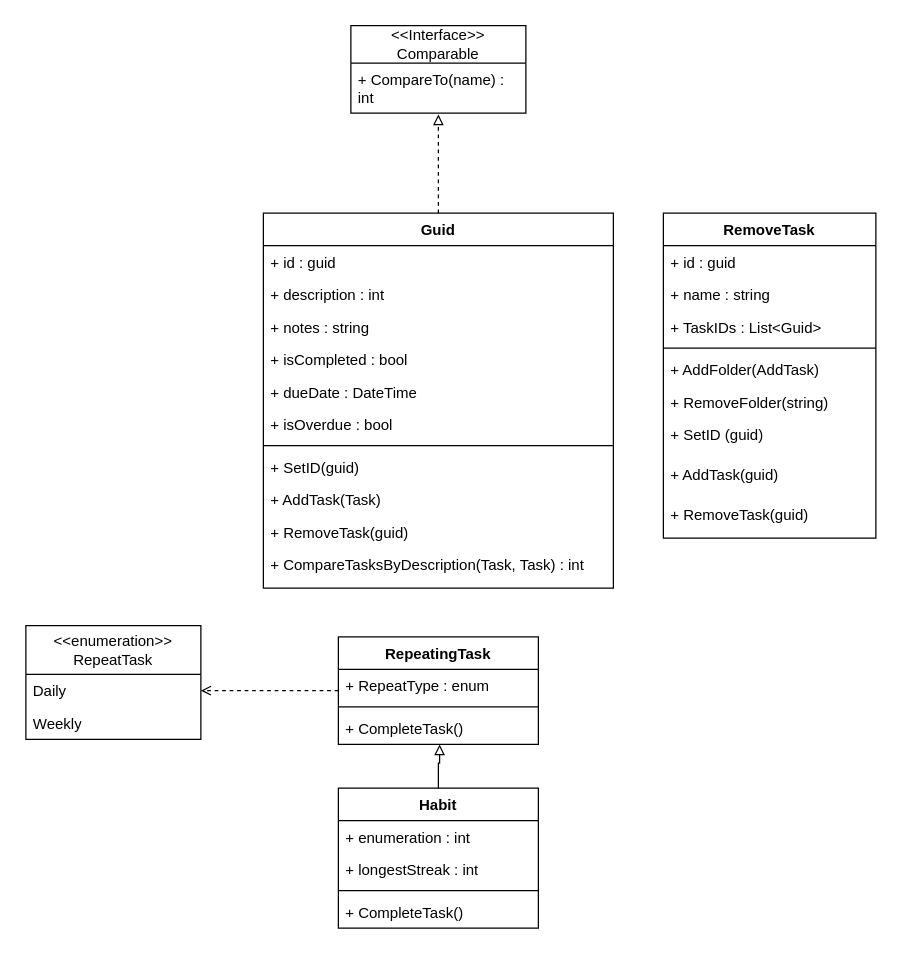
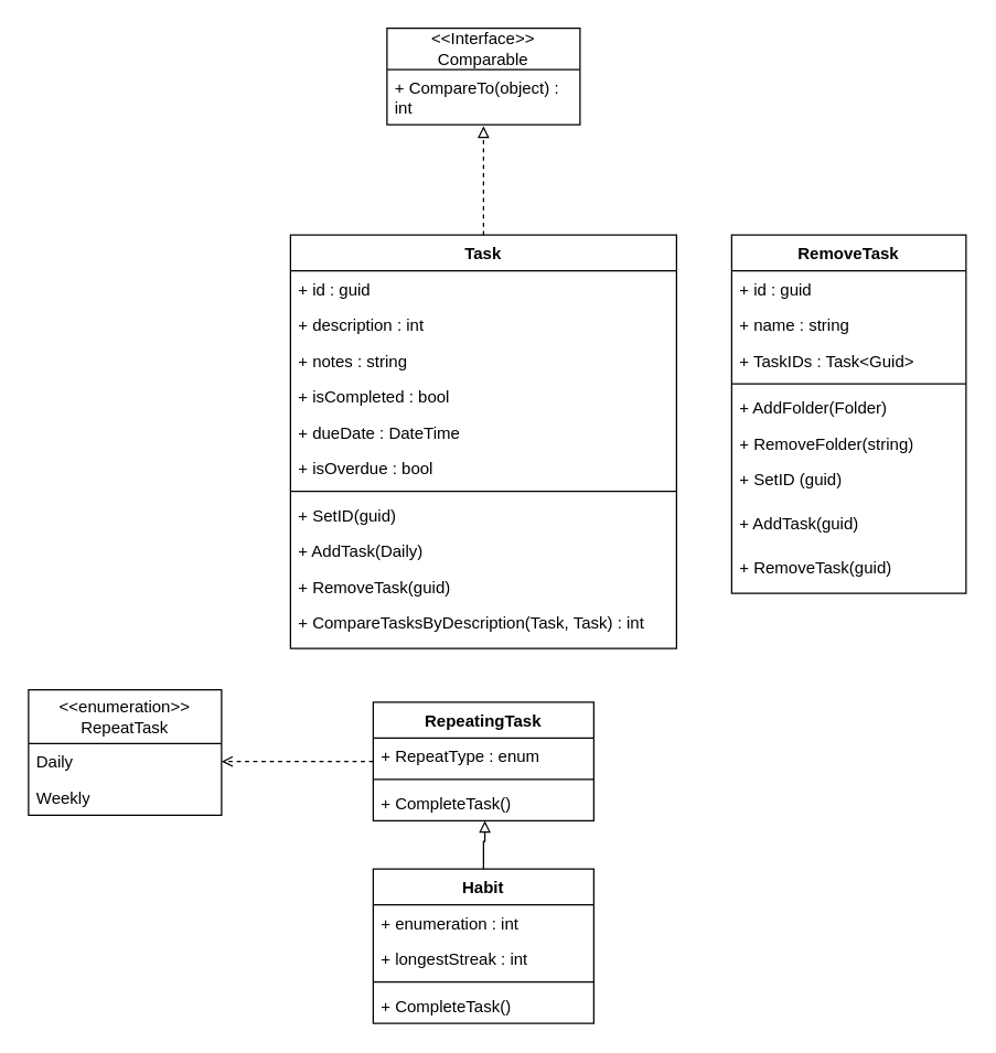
  <mxCell id="0" />
  <mxCell id="1" parent="0" />
- <mxCell id="2" value="Guid" style="swimlane;fontStyle=1;align=center;verticalAlign=top;childLayout=stackLayout;horizontal=1;startSize=26;horizontalStack=0;resizeParent=1;resizeParentMax=0;resizeLast=0;collapsible=1;marginBottom=0;whiteSpace=wrap;html=1;" vertex="1" parent="1"><mxGeometry x="210" y="170" width="280" height="300" as="geometry" /></mxCell>
+ <mxCell id="2" value="Task" style="swimlane;fontStyle=1;align=center;verticalAlign=top;childLayout=stackLayout;horizontal=1;startSize=26;horizontalStack=0;resizeParent=1;resizeParentMax=0;resizeLast=0;collapsible=1;marginBottom=0;whiteSpace=wrap;html=1;" vertex="1" parent="1"><mxGeometry x="210" y="170" width="280" height="300" as="geometry" /></mxCell>
  <mxCell id="3" value="+ id : guid&lt;div&gt;&lt;br&gt;&lt;/div&gt;" style="text;strokeColor=none;fillColor=none;align=left;verticalAlign=top;spacingLeft=4;spacingRight=4;overflow=hidden;rotatable=0;points=[[0,0.5],[1,0.5]];portConstraint=eastwest;whiteSpace=wrap;html=1;" vertex="1" parent="2"><mxGeometry y="26" width="280" height="26" as="geometry" /></mxCell>
  <mxCell id="4" value="+ description : int" style="text;strokeColor=none;fillColor=none;align=left;verticalAlign=top;spacingLeft=4;spacingRight=4;overflow=hidden;rotatable=0;points=[[0,0.5],[1,0.5]];portConstraint=eastwest;whiteSpace=wrap;html=1;" vertex="1" parent="2"><mxGeometry y="52" width="280" height="26" as="geometry" /></mxCell>
  <mxCell id="5" value="+ notes : string" style="text;strokeColor=none;fillColor=none;align=left;verticalAlign=top;spacingLeft=4;spacingRight=4;overflow=hidden;rotatable=0;points=[[0,0.5],[1,0.5]];portConstraint=eastwest;whiteSpace=wrap;html=1;" vertex="1" parent="2"><mxGeometry y="78" width="280" height="26" as="geometry" /></mxCell>
  <mxCell id="6" value="+ isCompleted : bool" style="text;strokeColor=none;fillColor=none;align=left;verticalAlign=top;spacingLeft=4;spacingRight=4;overflow=hidden;rotatable=0;points=[[0,0.5],[1,0.5]];portConstraint=eastwest;whiteSpace=wrap;html=1;" vertex="1" parent="2"><mxGeometry y="104" width="280" height="26" as="geometry" /></mxCell>
  <mxCell id="7" value="+ dueDate : DateTime" style="text;strokeColor=none;fillColor=none;align=left;verticalAlign=top;spacingLeft=4;spacingRight=4;overflow=hidden;rotatable=0;points=[[0,0.5],[1,0.5]];portConstraint=eastwest;whiteSpace=wrap;html=1;" vertex="1" parent="2"><mxGeometry y="130" width="280" height="26" as="geometry" /></mxCell>
  <mxCell id="8" value="+ isOverdue : bool" style="text;strokeColor=none;fillColor=none;align=left;verticalAlign=top;spacingLeft=4;spacingRight=4;overflow=hidden;rotatable=0;points=[[0,0.5],[1,0.5]];portConstraint=eastwest;whiteSpace=wrap;html=1;" vertex="1" parent="2"><mxGeometry y="156" width="280" height="26" as="geometry" /></mxCell>
  <mxCell id="9" value="" style="line;strokeWidth=1;fillColor=none;align=left;verticalAlign=middle;spacingTop=-1;spacingLeft=3;spacingRight=3;rotatable=0;labelPosition=right;points=[];portConstraint=eastwest;strokeColor=inherit;" vertex="1" parent="2"><mxGeometry y="182" width="280" height="8" as="geometry" /></mxCell>
  <mxCell id="10" value="+ SetID(guid)" style="text;strokeColor=none;fillColor=none;align=left;verticalAlign=top;spacingLeft=4;spacingRight=4;overflow=hidden;rotatable=0;points=[[0,0.5],[1,0.5]];portConstraint=eastwest;whiteSpace=wrap;html=1;" vertex="1" parent="2"><mxGeometry y="190" width="280" height="26" as="geometry" /></mxCell>
- <mxCell id="11" value="+ AddTask(Task)" style="text;strokeColor=none;fillColor=none;align=left;verticalAlign=top;spacingLeft=4;spacingRight=4;overflow=hidden;rotatable=0;points=[[0,0.5],[1,0.5]];portConstraint=eastwest;whiteSpace=wrap;html=1;" vertex="1" parent="2"><mxGeometry y="216" width="280" height="26" as="geometry" /></mxCell>
+ <mxCell id="11" value="+ AddTask(Daily)" style="text;strokeColor=none;fillColor=none;align=left;verticalAlign=top;spacingLeft=4;spacingRight=4;overflow=hidden;rotatable=0;points=[[0,0.5],[1,0.5]];portConstraint=eastwest;whiteSpace=wrap;html=1;" vertex="1" parent="2"><mxGeometry y="216" width="280" height="26" as="geometry" /></mxCell>
  <mxCell id="12" value="+ RemoveTask(guid)" style="text;strokeColor=none;fillColor=none;align=left;verticalAlign=top;spacingLeft=4;spacingRight=4;overflow=hidden;rotatable=0;points=[[0,0.5],[1,0.5]];portConstraint=eastwest;whiteSpace=wrap;html=1;" vertex="1" parent="2"><mxGeometry y="242" width="280" height="26" as="geometry" /></mxCell>
  <mxCell id="13" value="+ CompareTasksByDescription(Task, Task) : int" style="text;strokeColor=none;fillColor=none;align=left;verticalAlign=top;spacingLeft=4;spacingRight=4;overflow=hidden;rotatable=0;points=[[0,0.5],[1,0.5]];portConstraint=eastwest;whiteSpace=wrap;html=1;" vertex="1" parent="2"><mxGeometry y="268" width="280" height="32" as="geometry" /></mxCell>
  <mxCell id="14" value="&amp;lt;&amp;lt;Interface&amp;gt;&amp;gt;&lt;div&gt;Comparable&lt;/div&gt;" style="swimlane;fontStyle=0;childLayout=stackLayout;horizontal=1;startSize=30;fillColor=none;horizontalStack=0;resizeParent=1;resizeParentMax=0;resizeLast=0;collapsible=1;marginBottom=0;whiteSpace=wrap;html=1;" vertex="1" parent="1"><mxGeometry x="280" y="20" width="140" height="70" as="geometry" /></mxCell>
- <mxCell id="15" value="+ CompareTo(name) : int" style="text;strokeColor=none;fillColor=none;align=left;verticalAlign=top;spacingLeft=4;spacingRight=4;overflow=hidden;rotatable=0;points=[[0,0.5],[1,0.5]];portConstraint=eastwest;whiteSpace=wrap;html=1;" vertex="1" parent="14"><mxGeometry y="30" width="140" height="40" as="geometry" /></mxCell>
+ <mxCell id="15" value="+ CompareTo(object) : int" style="text;strokeColor=none;fillColor=none;align=left;verticalAlign=top;spacingLeft=4;spacingRight=4;overflow=hidden;rotatable=0;points=[[0,0.5],[1,0.5]];portConstraint=eastwest;whiteSpace=wrap;html=1;" vertex="1" parent="14"><mxGeometry y="30" width="140" height="40" as="geometry" /></mxCell>
  <mxCell id="16" style="edgeStyle=orthogonalEdgeStyle;rounded=0;orthogonalLoop=1;jettySize=auto;html=1;entryX=0.5;entryY=1.025;entryDx=0;entryDy=0;entryPerimeter=0;endArrow=block;endFill=0;dashed=1;" edge="1" parent="1" source="2" target="15"><mxGeometry relative="1" as="geometry" /></mxCell>
  <mxCell id="17" style="edgeStyle=orthogonalEdgeStyle;rounded=0;orthogonalLoop=1;jettySize=auto;html=1;endArrow=open;endFill=0;entryX=1;entryY=0.5;entryDx=0;entryDy=0;dashed=1;" edge="1" parent="1" source="18" target="23"><mxGeometry relative="1" as="geometry"><mxPoint x="180" y="552" as="targetPoint" /></mxGeometry></mxCell>
  <mxCell id="18" value="RepeatingTask" style="swimlane;fontStyle=1;align=center;verticalAlign=top;childLayout=stackLayout;horizontal=1;startSize=26;horizontalStack=0;resizeParent=1;resizeParentMax=0;resizeLast=0;collapsible=1;marginBottom=0;whiteSpace=wrap;html=1;" vertex="1" parent="1"><mxGeometry x="270" y="509" width="160" height="86" as="geometry" /></mxCell>
  <mxCell id="19" value="+ RepeatType : enum" style="text;strokeColor=none;fillColor=none;align=left;verticalAlign=top;spacingLeft=4;spacingRight=4;overflow=hidden;rotatable=0;points=[[0,0.5],[1,0.5]];portConstraint=eastwest;whiteSpace=wrap;html=1;" vertex="1" parent="18"><mxGeometry y="26" width="160" height="26" as="geometry" /></mxCell>
  <mxCell id="20" value="" style="line;strokeWidth=1;fillColor=none;align=left;verticalAlign=middle;spacingTop=-1;spacingLeft=3;spacingRight=3;rotatable=0;labelPosition=right;points=[];portConstraint=eastwest;strokeColor=inherit;" vertex="1" parent="18"><mxGeometry y="52" width="160" height="8" as="geometry" /></mxCell>
  <mxCell id="21" value="+ CompleteTask()" style="text;strokeColor=none;fillColor=none;align=left;verticalAlign=top;spacingLeft=4;spacingRight=4;overflow=hidden;rotatable=0;points=[[0,0.5],[1,0.5]];portConstraint=eastwest;whiteSpace=wrap;html=1;" vertex="1" parent="18"><mxGeometry y="60" width="160" height="26" as="geometry" /></mxCell>
  <mxCell id="22" value="&amp;lt;&amp;lt;enumeration&amp;gt;&amp;gt;&lt;div&gt;RepeatTask&lt;/div&gt;" style="swimlane;fontStyle=0;childLayout=stackLayout;horizontal=1;startSize=39;fillColor=none;horizontalStack=0;resizeParent=1;resizeParentMax=0;resizeLast=0;collapsible=1;marginBottom=0;whiteSpace=wrap;html=1;" vertex="1" parent="1"><mxGeometry x="20" y="500" width="140" height="91" as="geometry" /></mxCell>
  <mxCell id="23" value="Daily" style="text;strokeColor=none;fillColor=none;align=left;verticalAlign=top;spacingLeft=4;spacingRight=4;overflow=hidden;rotatable=0;points=[[0,0.5],[1,0.5]];portConstraint=eastwest;whiteSpace=wrap;html=1;" vertex="1" parent="22"><mxGeometry y="39" width="140" height="26" as="geometry" /></mxCell>
  <mxCell id="24" value="Weekly" style="text;strokeColor=none;fillColor=none;align=left;verticalAlign=top;spacingLeft=4;spacingRight=4;overflow=hidden;rotatable=0;points=[[0,0.5],[1,0.5]];portConstraint=eastwest;whiteSpace=wrap;html=1;" vertex="1" parent="22"><mxGeometry y="65" width="140" height="26" as="geometry" /></mxCell>
  <mxCell id="25" value="Habit" style="swimlane;fontStyle=1;align=center;verticalAlign=top;childLayout=stackLayout;horizontal=1;startSize=26;horizontalStack=0;resizeParent=1;resizeParentMax=0;resizeLast=0;collapsible=1;marginBottom=0;whiteSpace=wrap;html=1;" vertex="1" parent="1"><mxGeometry x="270" y="630" width="160" height="112" as="geometry" /></mxCell>
  <mxCell id="26" value="+ enumeration : int" style="text;strokeColor=none;fillColor=none;align=left;verticalAlign=top;spacingLeft=4;spacingRight=4;overflow=hidden;rotatable=0;points=[[0,0.5],[1,0.5]];portConstraint=eastwest;whiteSpace=wrap;html=1;" vertex="1" parent="25"><mxGeometry y="26" width="160" height="26" as="geometry" /></mxCell>
  <mxCell id="27" value="+ longestStreak : int" style="text;strokeColor=none;fillColor=none;align=left;verticalAlign=top;spacingLeft=4;spacingRight=4;overflow=hidden;rotatable=0;points=[[0,0.5],[1,0.5]];portConstraint=eastwest;whiteSpace=wrap;html=1;" vertex="1" parent="25"><mxGeometry y="52" width="160" height="26" as="geometry" /></mxCell>
  <mxCell id="28" value="" style="line;strokeWidth=1;fillColor=none;align=left;verticalAlign=middle;spacingTop=-1;spacingLeft=3;spacingRight=3;rotatable=0;labelPosition=right;points=[];portConstraint=eastwest;strokeColor=inherit;" vertex="1" parent="25"><mxGeometry y="78" width="160" height="8" as="geometry" /></mxCell>
  <mxCell id="29" value="+ CompleteTask()" style="text;strokeColor=none;fillColor=none;align=left;verticalAlign=top;spacingLeft=4;spacingRight=4;overflow=hidden;rotatable=0;points=[[0,0.5],[1,0.5]];portConstraint=eastwest;whiteSpace=wrap;html=1;" vertex="1" parent="25"><mxGeometry y="86" width="160" height="26" as="geometry" /></mxCell>
  <mxCell id="30" style="edgeStyle=orthogonalEdgeStyle;rounded=0;orthogonalLoop=1;jettySize=auto;html=1;entryX=0.506;entryY=1;entryDx=0;entryDy=0;entryPerimeter=0;endArrow=block;endFill=0;" edge="1" parent="1" source="25" target="21"><mxGeometry relative="1" as="geometry" /></mxCell>
  <mxCell id="31" value="RemoveTask" style="swimlane;fontStyle=1;align=center;verticalAlign=top;childLayout=stackLayout;horizontal=1;startSize=26;horizontalStack=0;resizeParent=1;resizeParentMax=0;resizeLast=0;collapsible=1;marginBottom=0;whiteSpace=wrap;html=1;" vertex="1" parent="1"><mxGeometry x="530" y="170" width="170" height="260" as="geometry" /></mxCell>
  <mxCell id="32" value="+ id : guid&lt;div&gt;&lt;br&gt;&lt;/div&gt;" style="text;strokeColor=none;fillColor=none;align=left;verticalAlign=top;spacingLeft=4;spacingRight=4;overflow=hidden;rotatable=0;points=[[0,0.5],[1,0.5]];portConstraint=eastwest;whiteSpace=wrap;html=1;" vertex="1" parent="31"><mxGeometry y="26" width="170" height="26" as="geometry" /></mxCell>
  <mxCell id="33" value="+ name : string" style="text;strokeColor=none;fillColor=none;align=left;verticalAlign=top;spacingLeft=4;spacingRight=4;overflow=hidden;rotatable=0;points=[[0,0.5],[1,0.5]];portConstraint=eastwest;whiteSpace=wrap;html=1;" vertex="1" parent="31"><mxGeometry y="52" width="170" height="26" as="geometry" /></mxCell>
- <mxCell id="34" value="+ TaskIDs : List&amp;lt;Guid&amp;gt;" style="text;strokeColor=none;fillColor=none;align=left;verticalAlign=top;spacingLeft=4;spacingRight=4;overflow=hidden;rotatable=0;points=[[0,0.5],[1,0.5]];portConstraint=eastwest;whiteSpace=wrap;html=1;" vertex="1" parent="31"><mxGeometry y="78" width="170" height="26" as="geometry" /></mxCell>
+ <mxCell id="34" value="+ TaskIDs : Task&amp;lt;Guid&amp;gt;" style="text;strokeColor=none;fillColor=none;align=left;verticalAlign=top;spacingLeft=4;spacingRight=4;overflow=hidden;rotatable=0;points=[[0,0.5],[1,0.5]];portConstraint=eastwest;whiteSpace=wrap;html=1;" vertex="1" parent="31"><mxGeometry y="78" width="170" height="26" as="geometry" /></mxCell>
  <mxCell id="35" value="" style="line;strokeWidth=1;fillColor=none;align=left;verticalAlign=middle;spacingTop=-1;spacingLeft=3;spacingRight=3;rotatable=0;labelPosition=right;points=[];portConstraint=eastwest;strokeColor=inherit;" vertex="1" parent="31"><mxGeometry y="104" width="170" height="8" as="geometry" /></mxCell>
- <mxCell id="36" value="+ AddFolder(AddTask)" style="text;strokeColor=none;fillColor=none;align=left;verticalAlign=top;spacingLeft=4;spacingRight=4;overflow=hidden;rotatable=0;points=[[0,0.5],[1,0.5]];portConstraint=eastwest;whiteSpace=wrap;html=1;" vertex="1" parent="31"><mxGeometry y="112" width="170" height="26" as="geometry" /></mxCell>
+ <mxCell id="36" value="+ AddFolder(Folder)" style="text;strokeColor=none;fillColor=none;align=left;verticalAlign=top;spacingLeft=4;spacingRight=4;overflow=hidden;rotatable=0;points=[[0,0.5],[1,0.5]];portConstraint=eastwest;whiteSpace=wrap;html=1;" vertex="1" parent="31"><mxGeometry y="112" width="170" height="26" as="geometry" /></mxCell>
  <mxCell id="37" value="+ RemoveFolder(string)" style="text;strokeColor=none;fillColor=none;align=left;verticalAlign=top;spacingLeft=4;spacingRight=4;overflow=hidden;rotatable=0;points=[[0,0.5],[1,0.5]];portConstraint=eastwest;whiteSpace=wrap;html=1;" vertex="1" parent="31"><mxGeometry y="138" width="170" height="26" as="geometry" /></mxCell>
  <mxCell id="38" value="+ SetID (guid)" style="text;strokeColor=none;fillColor=none;align=left;verticalAlign=top;spacingLeft=4;spacingRight=4;overflow=hidden;rotatable=0;points=[[0,0.5],[1,0.5]];portConstraint=eastwest;whiteSpace=wrap;html=1;" vertex="1" parent="31"><mxGeometry y="164" width="170" height="32" as="geometry" /></mxCell>
  <mxCell id="39" value="+ AddTask(guid)" style="text;strokeColor=none;fillColor=none;align=left;verticalAlign=top;spacingLeft=4;spacingRight=4;overflow=hidden;rotatable=0;points=[[0,0.5],[1,0.5]];portConstraint=eastwest;whiteSpace=wrap;html=1;" vertex="1" parent="31"><mxGeometry y="196" width="170" height="32" as="geometry" /></mxCell>
  <mxCell id="40" value="+ RemoveTask(guid)" style="text;strokeColor=none;fillColor=none;align=left;verticalAlign=top;spacingLeft=4;spacingRight=4;overflow=hidden;rotatable=0;points=[[0,0.5],[1,0.5]];portConstraint=eastwest;whiteSpace=wrap;html=1;" vertex="1" parent="31"><mxGeometry y="228" width="170" height="32" as="geometry" /></mxCell>
